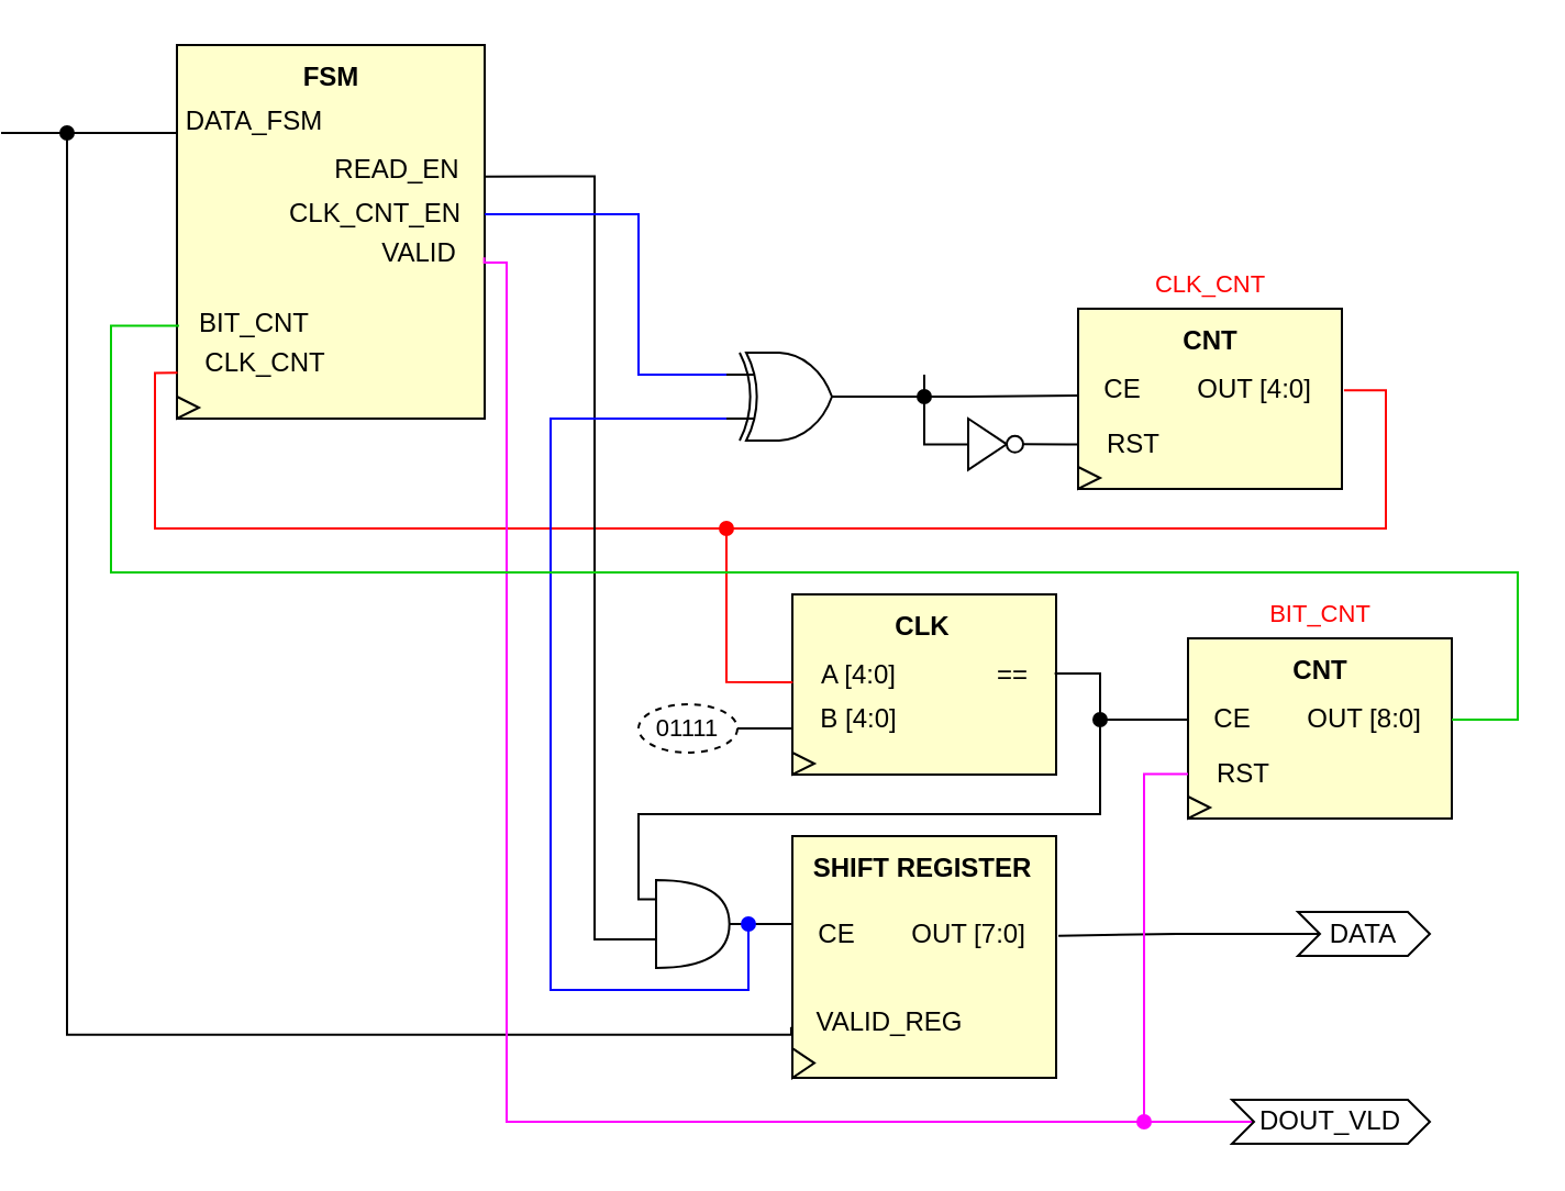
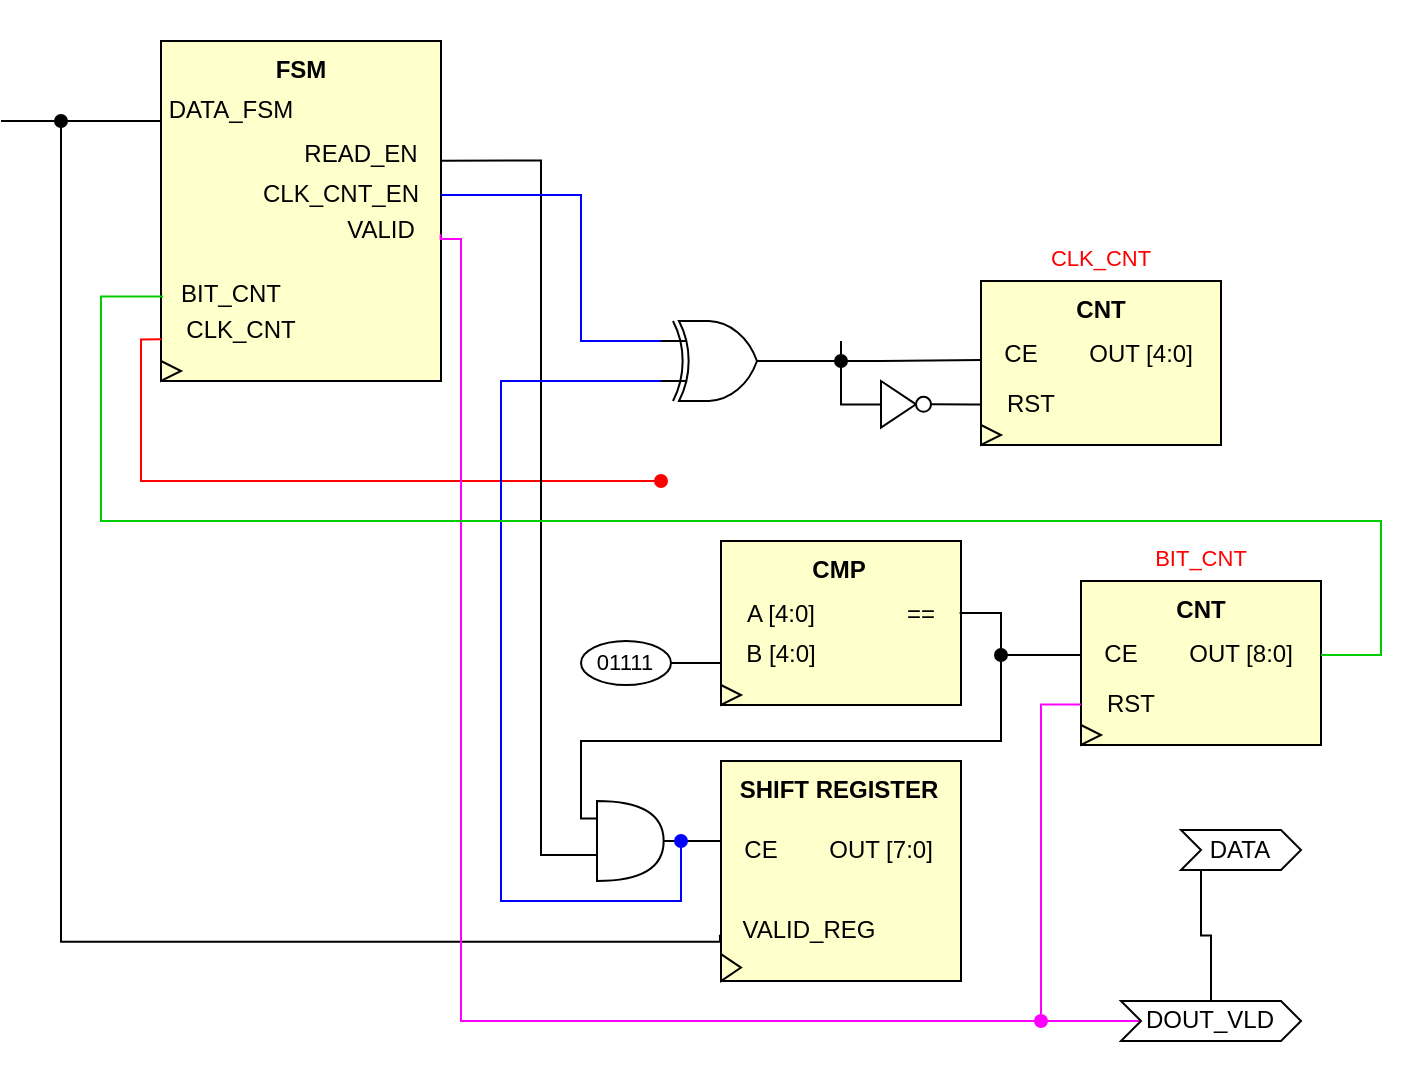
  <mxCell id="0" />
  <mxCell id="1" parent="0" />
  <mxCell id="2" value="" style="group" parent="1" vertex="1" connectable="0"><mxGeometry x="20" y="40" width="500" height="462" as="geometry" /></mxCell>
  <mxCell id="3" value="" style="group" parent="2" vertex="1" connectable="0"><mxGeometry x="30" width="155" height="150" as="geometry" /></mxCell>
  <mxCell id="4" value="" style="rounded=0;whiteSpace=wrap;html=1;fillColor=#FFFFCC;" parent="3" vertex="1"><mxGeometry x="10" y="-20" width="140" height="170" as="geometry" /></mxCell>
  <mxCell id="5" value="DATA_FSM" style="text;html=1;align=center;verticalAlign=middle;resizable=0;points=[];autosize=1;strokeColor=none;fillColor=none;" parent="3" vertex="1"><mxGeometry width="90" height="30" as="geometry" /></mxCell>
  <mxCell id="6" value="READ_EN" style="text;html=1;align=center;verticalAlign=middle;resizable=0;points=[];autosize=1;strokeColor=none;fillColor=none;" parent="3" vertex="1"><mxGeometry x="70" y="22" width="80" height="30" as="geometry" /></mxCell>
  <mxCell id="7" value="CLK_CNT_EN" style="text;html=1;align=center;verticalAlign=middle;resizable=0;points=[];autosize=1;strokeColor=none;fillColor=none;" parent="3" vertex="1"><mxGeometry x="50" y="42" width="100" height="30" as="geometry" /></mxCell>
  <mxCell id="8" value="VALID" style="text;html=1;align=center;verticalAlign=middle;resizable=0;points=[];autosize=1;strokeColor=none;fillColor=none;" parent="3" vertex="1"><mxGeometry x="90" y="60" width="60" height="30" as="geometry" /></mxCell>
  <mxCell id="9" style="edgeStyle=orthogonalEdgeStyle;rounded=0;orthogonalLoop=1;jettySize=auto;html=1;endArrow=oval;endFill=1;exitX=0.003;exitY=0.639;exitDx=0;exitDy=0;exitPerimeter=0;strokeColor=#FF0000;" parent="3" source="11" edge="1"><mxGeometry relative="1" as="geometry"><mxPoint x="260" y="200" as="targetPoint" /><Array as="points"><mxPoint y="129" /><mxPoint y="200" /><mxPoint x="260" y="200" /></Array></mxGeometry></mxCell>
  <mxCell id="10" value="BIT_CNT" style="text;html=1;align=center;verticalAlign=middle;resizable=0;points=[];autosize=1;strokeColor=none;fillColor=none;" parent="3" vertex="1"><mxGeometry x="10" y="92" width="70" height="30" as="geometry" /></mxCell>
  <mxCell id="11" value="CLK_CNT" style="text;html=1;align=center;verticalAlign=middle;resizable=0;points=[];autosize=1;strokeColor=none;fillColor=none;" parent="3" vertex="1"><mxGeometry x="10" y="110" width="80" height="30" as="geometry" /></mxCell>
  <mxCell id="12" value="" style="triangle;whiteSpace=wrap;html=1;fillColor=none;" parent="3" vertex="1"><mxGeometry x="10" y="140" width="10" height="10" as="geometry" /></mxCell>
  <mxCell id="13" value="" style="endArrow=none;html=1;rounded=0;strokeWidth=1;" parent="2" edge="1"><mxGeometry width="50" height="50" relative="1" as="geometry"><mxPoint x="-40" y="20" as="sourcePoint" /><mxPoint x="40" y="20" as="targetPoint" /></mxGeometry></mxCell>
  <mxCell id="14" value="" style="group" parent="2" vertex="1" connectable="0"><mxGeometry x="240" y="340" width="210" height="110" as="geometry" /></mxCell>
  <mxCell id="15" style="edgeStyle=orthogonalEdgeStyle;rounded=0;orthogonalLoop=1;jettySize=auto;html=1;exitX=1;exitY=0.5;exitDx=0;exitDy=0;exitPerimeter=0;endArrow=none;endFill=0;" parent="14" source="16" edge="1"><mxGeometry relative="1" as="geometry"><mxPoint x="80" y="37.935" as="targetPoint" /></mxGeometry></mxCell>
  <mxCell id="16" value="" style="shape=or;whiteSpace=wrap;html=1;align=center;" parent="14" vertex="1"><mxGeometry x="18" y="20" width="33.33" height="40" as="geometry" /></mxCell>
  <mxCell id="17" value="" style="group" parent="14" vertex="1" connectable="0"><mxGeometry x="70" width="140" height="110" as="geometry" /></mxCell>
  <mxCell id="18" value="" style="rounded=0;whiteSpace=wrap;html=1;fillColor=#FFFFCC;container=0;" parent="17" vertex="1"><mxGeometry x="10" width="120" height="110" as="geometry" /></mxCell>
  <mxCell id="19" value="&lt;b&gt;SHIFT REGISTER&lt;/b&gt;" style="text;html=1;align=center;verticalAlign=middle;resizable=0;points=[];autosize=1;strokeColor=none;fillColor=none;container=0;" parent="17" vertex="1"><mxGeometry x="9" width="120" height="30" as="geometry" /></mxCell>
  <mxCell id="20" value="" style="triangle;whiteSpace=wrap;html=1;fillColor=none;container=0;" parent="17" vertex="1"><mxGeometry x="10" y="96.585" width="10" height="13.415" as="geometry" /></mxCell>
  <mxCell id="21" style="edgeStyle=orthogonalEdgeStyle;rounded=0;orthogonalLoop=1;jettySize=auto;html=1;strokeWidth=1;endArrow=oval;endFill=1;exitX=0.005;exitY=0.561;exitDx=0;exitDy=0;exitPerimeter=0;" parent="17" source="24" edge="1"><mxGeometry relative="1" as="geometry"><mxPoint x="-320" y="-320" as="targetPoint" /><Array as="points"><mxPoint x="-320" y="90.444" /></Array></mxGeometry></mxCell>
  <mxCell id="22" value="CE" style="text;html=1;align=center;verticalAlign=middle;resizable=0;points=[];autosize=1;strokeColor=none;fillColor=none;container=0;" parent="17" vertex="1"><mxGeometry x="10" y="29.512" width="40" height="30" as="geometry" /></mxCell>
  <mxCell id="23" value="OUT [7:0]" style="text;html=1;align=center;verticalAlign=middle;resizable=0;points=[];autosize=1;strokeColor=none;fillColor=none;container=0;" parent="17" vertex="1"><mxGeometry x="50" y="29.512" width="80" height="30" as="geometry" /></mxCell>
  <mxCell id="24" value="VALID_REG" style="text;html=1;align=center;verticalAlign=middle;resizable=0;points=[];autosize=1;strokeColor=none;fillColor=none;container=0;" parent="17" vertex="1"><mxGeometry x="9" y="69.996" width="90" height="30" as="geometry" /></mxCell>
  <mxCell id="25" style="edgeStyle=orthogonalEdgeStyle;rounded=0;orthogonalLoop=1;jettySize=auto;html=1;endArrow=none;endFill=0;strokeWidth=1;exitX=1.006;exitY=0.594;exitDx=0;exitDy=0;exitPerimeter=0;entryX=0;entryY=0.75;entryDx=0;entryDy=0;entryPerimeter=0;" parent="2" source="6" target="16" edge="1"><mxGeometry relative="1" as="geometry"><mxPoint x="230" y="427" as="targetPoint" /><Array as="points"><mxPoint x="230" y="40" /><mxPoint x="230" y="387" /></Array></mxGeometry></mxCell>
  <mxCell id="26" style="edgeStyle=orthogonalEdgeStyle;rounded=0;orthogonalLoop=1;jettySize=auto;html=1;exitX=0;exitY=0.75;exitDx=0;exitDy=0;exitPerimeter=0;endArrow=oval;endFill=1;shadow=0;strokeColor=#0000FF;" parent="2" source="27" edge="1"><mxGeometry relative="1" as="geometry"><mxPoint x="300" y="380" as="targetPoint" /><Array as="points"><mxPoint x="210" y="150" /><mxPoint x="210" y="410" /><mxPoint x="300" y="410" /></Array></mxGeometry></mxCell>
  <mxCell id="27" value="" style="verticalLabelPosition=bottom;shadow=0;dashed=0;align=center;html=1;verticalAlign=top;shape=mxgraph.electrical.logic_gates.logic_gate;operation=xor;" parent="2" vertex="1"><mxGeometry x="290" y="120" width="60" height="40" as="geometry" /></mxCell>
  <mxCell id="28" style="edgeStyle=orthogonalEdgeStyle;rounded=0;orthogonalLoop=1;jettySize=auto;html=1;entryX=0;entryY=0.25;entryDx=0;entryDy=0;entryPerimeter=0;endArrow=none;endFill=0;strokeColor=#0000FF;" parent="2" source="7" target="27" edge="1"><mxGeometry relative="1" as="geometry"><Array as="points"><mxPoint x="250" y="57" /><mxPoint x="250" y="130" /></Array></mxGeometry></mxCell>
  <mxCell id="29" value="" style="group" parent="1" vertex="1" connectable="0"><mxGeometry x="270" y="270" width="200" height="82" as="geometry" /></mxCell>
  <mxCell id="30" value="" style="group" parent="29" vertex="1" connectable="0"><mxGeometry x="60" width="140" height="82" as="geometry" /></mxCell>
  <mxCell id="31" value="" style="rounded=0;whiteSpace=wrap;html=1;fillColor=#FFFFCC;" parent="30" vertex="1"><mxGeometry x="10" width="120" height="82" as="geometry" /></mxCell>
- <mxCell id="32" value="&lt;b&gt;CLK&lt;/b&gt;" style="text;html=1;align=center;verticalAlign=middle;resizable=0;points=[];autosize=1;strokeColor=none;fillColor=none;" parent="30" vertex="1"><mxGeometry x="44" width="50" height="30" as="geometry" /></mxCell>
+ <mxCell id="32" value="&lt;b&gt;CMP&lt;/b&gt;" style="text;html=1;align=center;verticalAlign=middle;resizable=0;points=[];autosize=1;strokeColor=none;fillColor=none;" parent="30" vertex="1"><mxGeometry x="44" width="50" height="30" as="geometry" /></mxCell>
  <mxCell id="33" value="" style="triangle;whiteSpace=wrap;html=1;fillColor=none;" parent="30" vertex="1"><mxGeometry x="10" y="72" width="10" height="10" as="geometry" /></mxCell>
  <mxCell id="34" value="A [4:0]" style="text;html=1;align=center;verticalAlign=middle;resizable=0;points=[];autosize=1;strokeColor=none;fillColor=none;" parent="30" vertex="1"><mxGeometry x="10" y="22" width="60" height="30" as="geometry" /></mxCell>
  <mxCell id="35" value="==" style="text;html=1;align=center;verticalAlign=middle;resizable=0;points=[];autosize=1;strokeColor=none;fillColor=none;" parent="30" vertex="1"><mxGeometry x="90" y="22" width="40" height="30" as="geometry" /></mxCell>
  <mxCell id="36" value="B [4:0]" style="text;html=1;align=center;verticalAlign=middle;resizable=0;points=[];autosize=1;strokeColor=none;fillColor=none;" parent="30" vertex="1"><mxGeometry x="10" y="42" width="60" height="30" as="geometry" /></mxCell>
  <mxCell id="37" style="edgeStyle=orthogonalEdgeStyle;rounded=0;orthogonalLoop=1;jettySize=auto;html=1;exitX=1;exitY=0.5;exitDx=0;exitDy=0;endArrow=none;endFill=0;" parent="29" source="38" edge="1"><mxGeometry relative="1" as="geometry"><mxPoint x="70" y="61" as="targetPoint" /></mxGeometry></mxCell>
- <mxCell id="38" value="&lt;span style=&quot;font-size: 11px;&quot;&gt;01111&lt;/span&gt;" style="ellipse;whiteSpace=wrap;html=1;dashed=1;" parent="29" vertex="1"><mxGeometry y="50" width="45" height="22" as="geometry" /></mxCell>
+ <mxCell id="38" value="&lt;span style=&quot;font-size: 11px;&quot;&gt;01111&lt;/span&gt;" style="ellipse;whiteSpace=wrap;html=1;" parent="29" vertex="1"><mxGeometry y="50" width="45" height="22" as="geometry" /></mxCell>
  <mxCell id="39" value="" style="group" parent="1" vertex="1" connectable="0"><mxGeometry x="420" y="140" width="180" height="82" as="geometry" /></mxCell>
  <mxCell id="40" value="" style="group" parent="39" vertex="1" connectable="0"><mxGeometry x="40" width="140" height="82" as="geometry" /></mxCell>
  <mxCell id="41" value="" style="rounded=0;whiteSpace=wrap;html=1;fillColor=#FFFFCC;" parent="40" vertex="1"><mxGeometry x="10" width="120" height="82" as="geometry" /></mxCell>
  <mxCell id="42" value="" style="triangle;whiteSpace=wrap;html=1;fillColor=none;" parent="40" vertex="1"><mxGeometry x="10" y="72" width="10" height="10" as="geometry" /></mxCell>
  <mxCell id="43" value="CE" style="text;html=1;align=center;verticalAlign=middle;resizable=0;points=[];autosize=1;strokeColor=none;fillColor=none;" parent="40" vertex="1"><mxGeometry x="10" y="22" width="40" height="30" as="geometry" /></mxCell>
  <mxCell id="44" value="RST" style="text;html=1;align=center;verticalAlign=middle;resizable=0;points=[];autosize=1;strokeColor=none;fillColor=none;" parent="40" vertex="1"><mxGeometry x="10" y="46.66" width="50" height="30" as="geometry" /></mxCell>
  <mxCell id="45" value="OUT [4:0]" style="text;html=1;align=center;verticalAlign=middle;resizable=0;points=[];autosize=1;strokeColor=none;fillColor=none;" parent="40" vertex="1"><mxGeometry x="50" y="22" width="80" height="30" as="geometry" /></mxCell>
  <mxCell id="46" value="&lt;b&gt;CNT&lt;/b&gt;" style="text;html=1;align=center;verticalAlign=middle;resizable=0;points=[];autosize=1;strokeColor=none;fillColor=none;" parent="40" vertex="1"><mxGeometry x="45" width="50" height="30" as="geometry" /></mxCell>
  <mxCell id="47" value="" style="group" parent="39" vertex="1" connectable="0"><mxGeometry y="50" width="25" height="23.33" as="geometry" /></mxCell>
  <mxCell id="48" style="edgeStyle=orthogonalEdgeStyle;rounded=0;orthogonalLoop=1;jettySize=auto;html=1;endArrow=oval;endFill=1;" parent="47" source="49" edge="1"><mxGeometry relative="1" as="geometry"><mxPoint x="-20" y="-10" as="targetPoint" /></mxGeometry></mxCell>
  <mxCell id="49" value="" style="triangle;whiteSpace=wrap;html=1;align=center;" parent="47" vertex="1"><mxGeometry width="17.5" height="23.33" as="geometry" /></mxCell>
  <mxCell id="50" value="" style="ellipse;whiteSpace=wrap;html=1;aspect=fixed;" parent="47" vertex="1"><mxGeometry x="17.5" y="7.91" width="7.5" height="7.5" as="geometry" /></mxCell>
  <mxCell id="51" style="edgeStyle=orthogonalEdgeStyle;rounded=0;orthogonalLoop=1;jettySize=auto;html=1;entryX=1;entryY=0.5;entryDx=0;entryDy=0;endArrow=none;endFill=0;" parent="39" source="44" target="50" edge="1"><mxGeometry relative="1" as="geometry" /></mxCell>
- <mxCell id="52" style="edgeStyle=orthogonalEdgeStyle;rounded=0;orthogonalLoop=1;jettySize=auto;html=1;entryX=0.003;entryY=0.598;entryDx=0;entryDy=0;entryPerimeter=0;endArrow=none;endFill=0;strokeColor=#FF0000;exitX=1.012;exitY=0.503;exitDx=0;exitDy=0;exitPerimeter=0;" parent="1" source="45" target="34" edge="1"><mxGeometry relative="1" as="geometry"><mxPoint x="330" y="320" as="targetPoint" /><Array as="points"><mxPoint x="610" y="177" /><mxPoint x="610" y="240" /><mxPoint x="310" y="240" /><mxPoint x="310" y="310" /></Array></mxGeometry></mxCell>
  <mxCell id="53" style="edgeStyle=orthogonalEdgeStyle;rounded=0;orthogonalLoop=1;jettySize=auto;html=1;exitX=-0.013;exitY=0.218;exitDx=0;exitDy=0;exitPerimeter=0;entryX=0.983;entryY=0.467;entryDx=0;entryDy=0;entryPerimeter=0;endArrow=none;endFill=0;" parent="1" source="16" target="35" edge="1"><mxGeometry relative="1" as="geometry"><mxPoint x="280" y="430" as="targetPoint" /><Array as="points"><mxPoint x="270" y="409" /><mxPoint x="270" y="370" /><mxPoint x="480" y="370" /><mxPoint x="480" y="306" /></Array></mxGeometry></mxCell>
  <mxCell id="54" style="edgeStyle=orthogonalEdgeStyle;rounded=0;orthogonalLoop=1;jettySize=auto;html=1;entryX=0.007;entryY=0.583;entryDx=0;entryDy=0;entryPerimeter=0;endArrow=none;endFill=0;" parent="1" source="27" target="43" edge="1"><mxGeometry relative="1" as="geometry" /></mxCell>
- <mxCell id="55" style="edgeStyle=orthogonalEdgeStyle;rounded=0;orthogonalLoop=1;jettySize=auto;html=1;exitX=0;exitY=0.5;exitDx=0;exitDy=0;entryX=1.013;entryY=0.528;entryDx=0;entryDy=0;entryPerimeter=0;endArrow=none;endFill=0;" parent="1" source="56" target="23" edge="1"><mxGeometry relative="1" as="geometry" /></mxCell>
+ <mxCell id="55" style="edgeStyle=orthogonalEdgeStyle;rounded=0;orthogonalLoop=1;jettySize=auto;html=1;exitX=0;exitY=0.5;exitDx=0;exitDy=0;endArrow=none;endFill=0;" parent="1" source="56" target="58" edge="1"><mxGeometry relative="1" as="geometry" /></mxCell>
  <mxCell id="56" value="DATA" style="shape=step;perimeter=stepPerimeter;whiteSpace=wrap;html=1;fixedSize=1;size=10;" parent="1" vertex="1"><mxGeometry x="570" y="414.51" width="60" height="20" as="geometry" /></mxCell>
  <mxCell id="57" style="edgeStyle=orthogonalEdgeStyle;rounded=0;orthogonalLoop=1;jettySize=auto;html=1;exitX=0;exitY=0.5;exitDx=0;exitDy=0;entryX=0.997;entryY=0.556;entryDx=0;entryDy=0;entryPerimeter=0;endArrow=none;endFill=0;strokeColor=#FF00FF;" parent="1" source="58" target="8" edge="1"><mxGeometry relative="1" as="geometry"><Array as="points"><mxPoint x="550" y="510" /><mxPoint x="210" y="510" /><mxPoint x="210" y="119" /></Array></mxGeometry></mxCell>
  <mxCell id="58" value="DOUT_VLD" style="shape=step;perimeter=stepPerimeter;whiteSpace=wrap;html=1;fixedSize=1;size=10;" parent="1" vertex="1"><mxGeometry x="540" y="500" width="90" height="20" as="geometry" /></mxCell>
  <mxCell id="59" value="&lt;span style=&quot;font-size: 11px;&quot;&gt;&lt;font color=&quot;#ff0000&quot;&gt;CLK_CNT&lt;/font&gt;&lt;/span&gt;" style="ellipse;whiteSpace=wrap;html=1;strokeColor=none;fillColor=none;" parent="1" vertex="1"><mxGeometry x="497.5" y="118" width="65" height="22" as="geometry" /></mxCell>
  <mxCell id="60" value="&lt;span style=&quot;font-size: 11px;&quot;&gt;&lt;font color=&quot;#ff0000&quot;&gt;BIT_CNT&lt;/font&gt;&lt;/span&gt;" style="ellipse;whiteSpace=wrap;html=1;strokeColor=none;fillColor=none;" parent="1" vertex="1"><mxGeometry x="547.5" y="268" width="65" height="22" as="geometry" /></mxCell>
  <mxCell id="61" value="&lt;b&gt;FSM&lt;/b&gt;" style="text;html=1;align=center;verticalAlign=middle;resizable=0;points=[];autosize=1;strokeColor=none;fillColor=none;" parent="1" vertex="1"><mxGeometry x="105" y="20" width="50" height="30" as="geometry" /></mxCell>
  <mxCell id="62" value="" style="group" parent="1" vertex="1" connectable="0"><mxGeometry x="510" y="290" width="140" height="82" as="geometry" /></mxCell>
  <mxCell id="63" value="" style="rounded=0;whiteSpace=wrap;html=1;fillColor=#FFFFCC;" parent="62" vertex="1"><mxGeometry x="10" width="120" height="82" as="geometry" /></mxCell>
  <mxCell id="64" value="" style="triangle;whiteSpace=wrap;html=1;fillColor=none;" parent="62" vertex="1"><mxGeometry x="10" y="72" width="10" height="10" as="geometry" /></mxCell>
  <mxCell id="65" style="edgeStyle=orthogonalEdgeStyle;rounded=0;orthogonalLoop=1;jettySize=auto;html=1;endArrow=oval;endFill=1;" parent="62" source="66" edge="1"><mxGeometry relative="1" as="geometry"><mxPoint x="-30" y="37" as="targetPoint" /></mxGeometry></mxCell>
  <mxCell id="66" value="CE" style="text;html=1;align=center;verticalAlign=middle;resizable=0;points=[];autosize=1;strokeColor=none;fillColor=none;" parent="62" vertex="1"><mxGeometry x="10" y="22" width="40" height="30" as="geometry" /></mxCell>
  <mxCell id="67" style="edgeStyle=orthogonalEdgeStyle;rounded=0;orthogonalLoop=1;jettySize=auto;html=1;endArrow=oval;endFill=1;strokeColor=#FF00FF;" parent="62" source="68" edge="1"><mxGeometry relative="1" as="geometry"><mxPoint x="-10" y="220.0" as="targetPoint" /></mxGeometry></mxCell>
  <mxCell id="68" value="RST" style="text;html=1;align=center;verticalAlign=middle;resizable=0;points=[];autosize=1;strokeColor=none;fillColor=none;" parent="62" vertex="1"><mxGeometry x="10" y="46.66" width="50" height="30" as="geometry" /></mxCell>
  <mxCell id="69" value="OUT [8:0]" style="text;html=1;align=center;verticalAlign=middle;resizable=0;points=[];autosize=1;strokeColor=none;fillColor=none;" parent="62" vertex="1"><mxGeometry x="50" y="22" width="80" height="30" as="geometry" /></mxCell>
  <mxCell id="70" value="&lt;b&gt;CNT&lt;/b&gt;" style="text;html=1;align=center;verticalAlign=middle;resizable=0;points=[];autosize=1;strokeColor=none;fillColor=none;" parent="62" vertex="1"><mxGeometry x="45" width="50" height="30" as="geometry" /></mxCell>
  <mxCell id="71" style="edgeStyle=orthogonalEdgeStyle;rounded=0;orthogonalLoop=1;jettySize=auto;html=1;entryX=0.014;entryY=0.526;entryDx=0;entryDy=0;entryPerimeter=0;endArrow=none;endFill=0;strokeColor=#00CC00;" parent="1" source="69" target="10" edge="1"><mxGeometry relative="1" as="geometry"><Array as="points"><mxPoint x="670" y="327" /><mxPoint x="670" y="260" /><mxPoint x="30" y="260" /><mxPoint x="30" y="148" /></Array></mxGeometry></mxCell>
